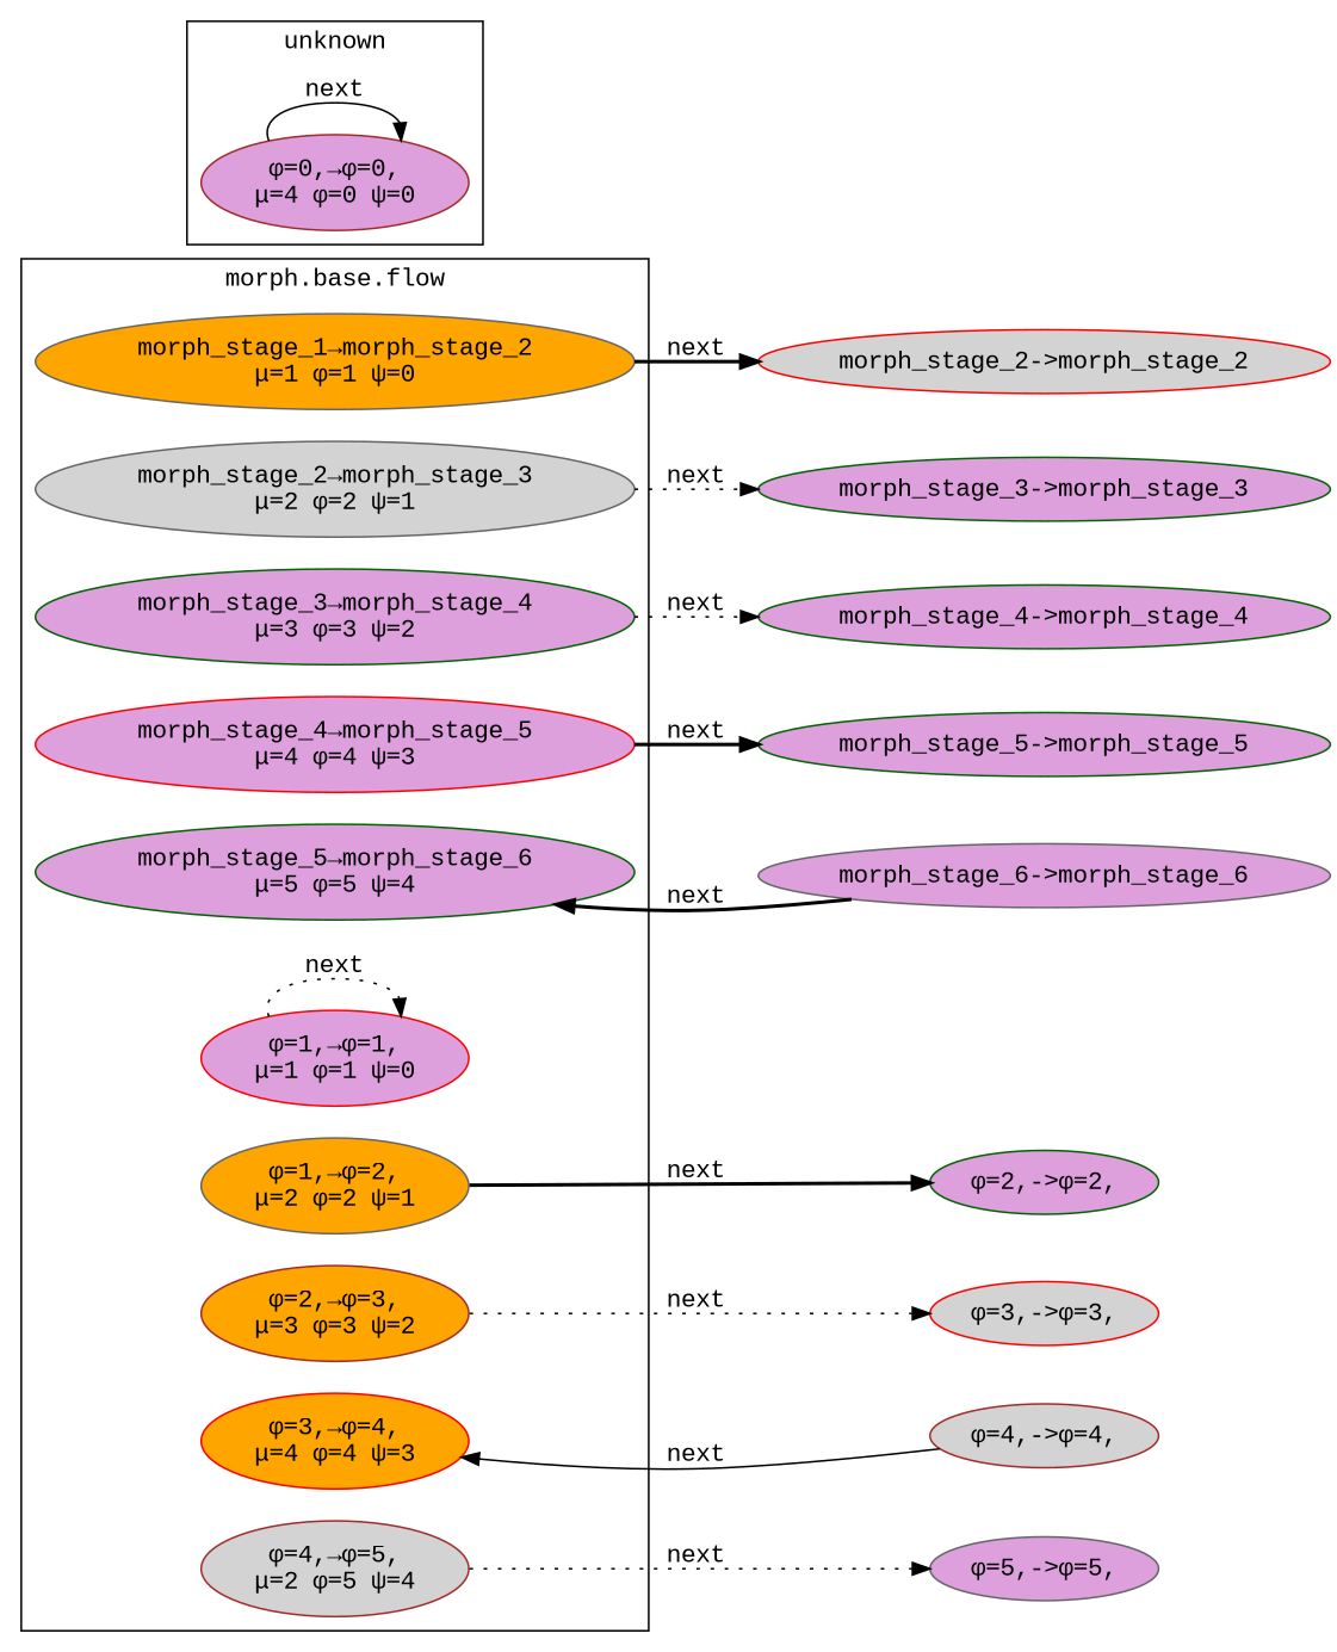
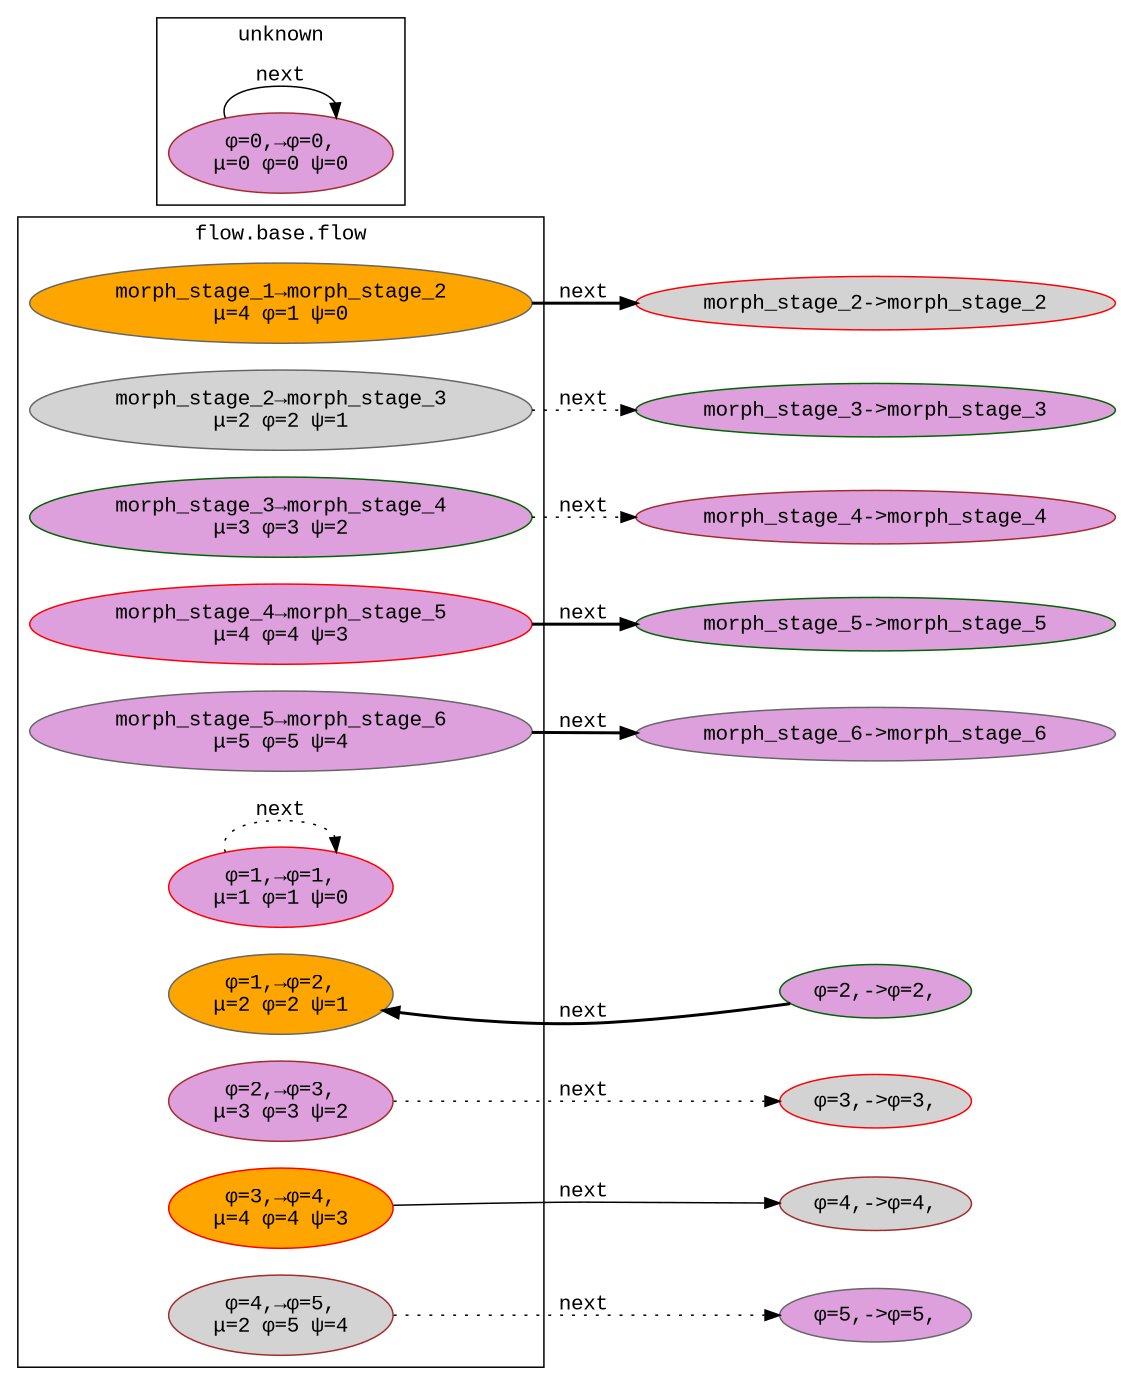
  digraph {
    fontname="Liberation Mono"
    rankdir=LR
    node [color=gray40 fillcolor=plum fontname="Liberation Mono" style=filled]
    edge [color="#999" fontname="Liberation Mono" style=dotted]
-   n1 [fillcolor=orange label="morph_stage_1→morph_stage_2\nμ=1 φ=1 ψ=0"]
+   n1 [fillcolor=orange label="morph_stage_1→morph_stage_2\nμ=4 φ=1 ψ=0"]
    n2 [fillcolor=lightgrey label="morph_stage_2→morph_stage_3\nμ=2 φ=2 ψ=1"]
    n3 [color=darkgreen label="morph_stage_3→morph_stage_4\nμ=3 φ=3 ψ=2"]
    n4 [color=red label="morph_stage_4→morph_stage_5\nμ=4 φ=4 ψ=3"]
-   n5 [color=darkgreen label="morph_stage_5→morph_stage_6\nμ=5 φ=5 ψ=4"]
+   n5 [label="morph_stage_5→morph_stage_6\nμ=5 φ=5 ψ=4"]
    n6 [color=red label="φ=1,→φ=1,\nμ=1 φ=1 ψ=0"]
    n7 [fillcolor=orange label="φ=1,→φ=2,\nμ=2 φ=2 ψ=1"]
-   n8 [color=brown fillcolor=orange label="φ=2,→φ=3,\nμ=3 φ=3 ψ=2"]
+   n8 [color=brown label="φ=2,→φ=3,\nμ=3 φ=3 ψ=2"]
    n9 [color=red fillcolor=orange label="φ=3,→φ=4,\nμ=4 φ=4 ψ=3"]
    n10 [color=brown fillcolor=lightgrey label="φ=4,→φ=5,\nμ=2 φ=5 ψ=4"]
-   n11 [color=brown label="φ=0,→φ=0,\nμ=4 φ=0 ψ=0"]
+   n11 [color=brown label="φ=0,→φ=0,\nμ=0 φ=0 ψ=0"]
    "morph_stage_2->morph_stage_2" [color=red fillcolor=lightgrey]
    "morph_stage_3->morph_stage_3" [color=darkgreen]
-   "morph_stage_4->morph_stage_4" [color=darkgreen]
+   "morph_stage_4->morph_stage_4" [color=brown]
    "morph_stage_5->morph_stage_5" [color=darkgreen]
    "morph_stage_6->morph_stage_6"
    "φ=2,->φ=2," [color=darkgreen]
    "φ=3,->φ=3," [color=red fillcolor=lightgrey]
    "φ=4,->φ=4," [color=brown fillcolor=lightgrey]
    "φ=5,->φ=5,"
    subgraph cluster_1 {
      label=undefined
    }
    subgraph cluster_2 {
-     label="morph.base.flow"
+     label="flow.base.flow"
      n1
      n2
      n3
      n4
      n5
      n6
      n7
      n8
      n9
      n10
    }
    subgraph cluster_3 {
      label=unknown
      n11
    }
    n1 -> "morph_stage_2->morph_stage_2" [label=next style=bold]
    n2 -> "morph_stage_3->morph_stage_3" [label=next]
    n3 -> "morph_stage_4->morph_stage_4" [label=next]
    n4 -> "morph_stage_5->morph_stage_5" [label=next style=bold]
-   "morph_stage_6->morph_stage_6" -> n5 [label=next style=bold]
+   n5 -> "morph_stage_6->morph_stage_6" [label=next style=bold]
    n6 -> n6 [label=next]
-   n7 -> "φ=2,->φ=2," [label=next style=bold]
+   "φ=2,->φ=2," -> n7 [label=next style=bold]
    n8 -> "φ=3,->φ=3," [label=next]
-   "φ=4,->φ=4," -> n9 [label=next style=solid]
+   n9 -> "φ=4,->φ=4," [label=next style=solid]
    n10 -> "φ=5,->φ=5," [label=next]
    n11 -> n11 [label=next style=solid]
  }
